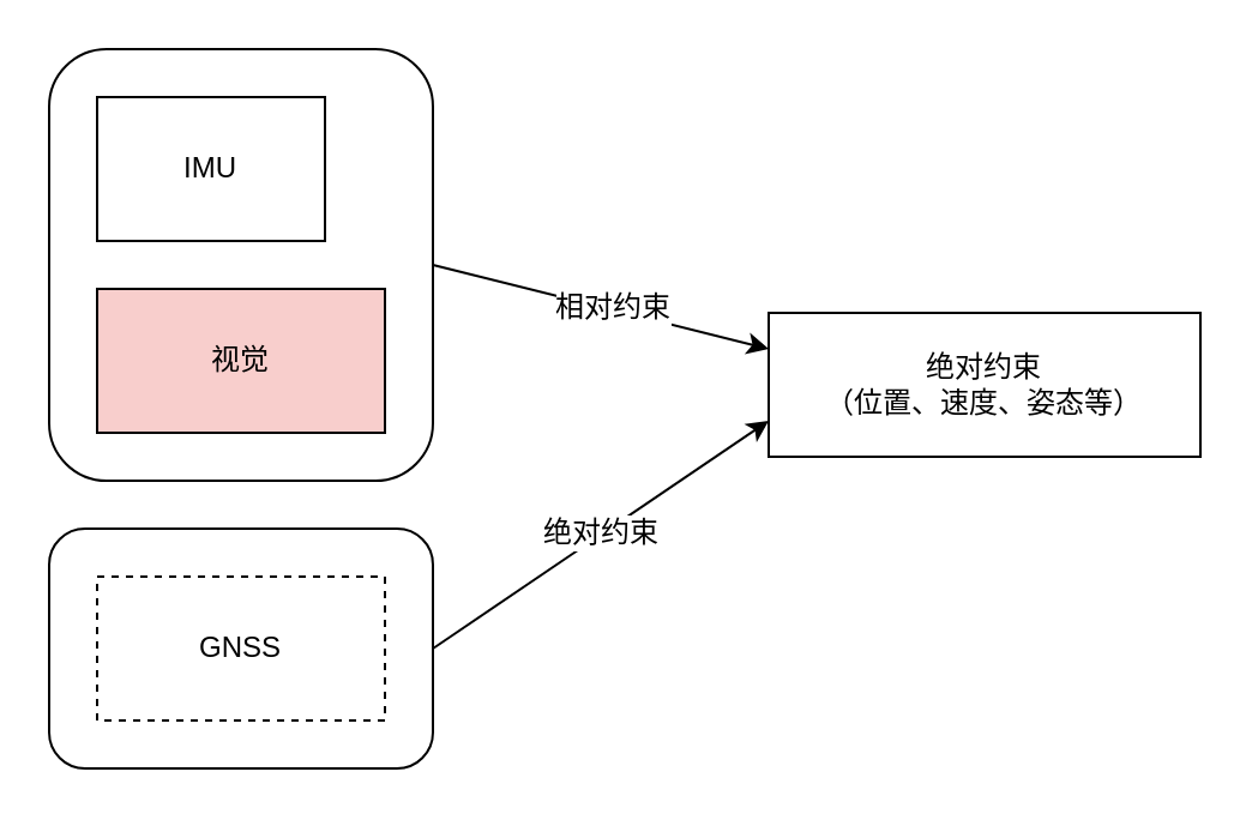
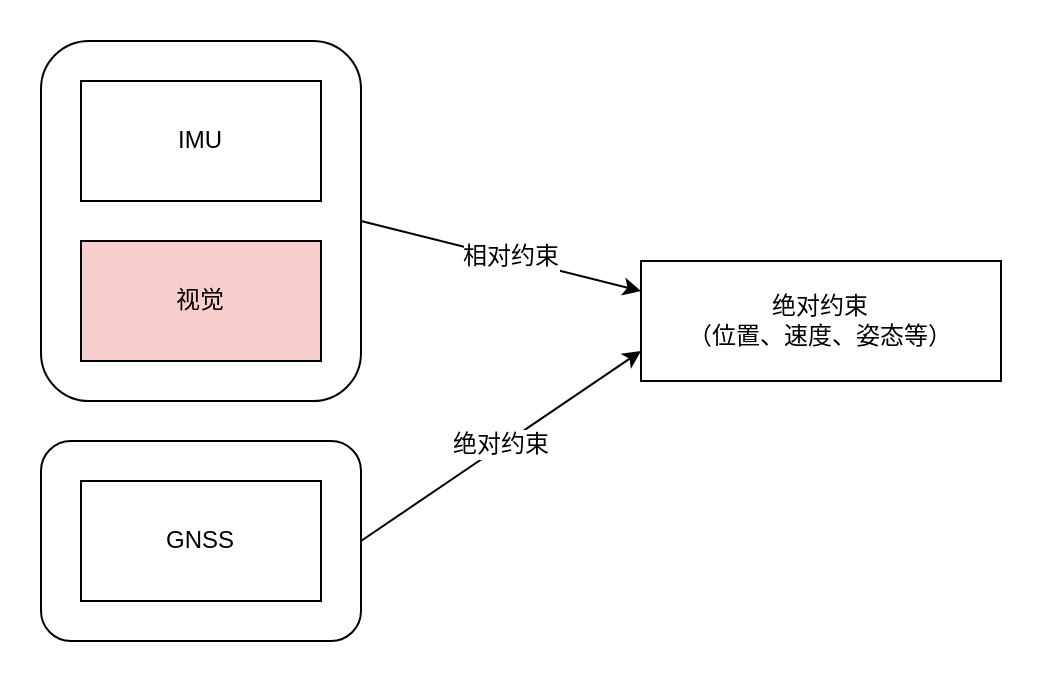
  <mxCell id="0" />
  <mxCell id="1" parent="0" />
  <mxCell id="2" value="" style="rounded=1;whiteSpace=wrap;html=1;" vertex="1" parent="1"><mxGeometry x="20" y="220" width="160" height="100" as="geometry" /></mxCell>
  <mxCell id="3" value="" style="rounded=1;whiteSpace=wrap;html=1;" vertex="1" parent="1"><mxGeometry x="20" y="20" width="160" height="180" as="geometry" /></mxCell>
- <mxCell id="4" value="IMU" style="rounded=0;whiteSpace=wrap;html=1;" vertex="1" parent="1"><mxGeometry x="40" y="40" width="95" height="60" as="geometry" /></mxCell>
+ <mxCell id="4" value="IMU" style="rounded=0;whiteSpace=wrap;html=1;" vertex="1" parent="1"><mxGeometry x="40" y="40" width="120" height="60" as="geometry" /></mxCell>
  <mxCell id="5" value="视觉" style="rounded=0;whiteSpace=wrap;html=1;fillColor=#f8cecc;" vertex="1" parent="1"><mxGeometry x="40" y="120" width="120" height="60" as="geometry" /></mxCell>
  <mxCell id="6" value="绝对约束&lt;br&gt;（位置、速度、姿态等）" style="rounded=0;whiteSpace=wrap;html=1;" vertex="1" parent="1"><mxGeometry x="320" y="130" width="180" height="60" as="geometry" /></mxCell>
- <mxCell id="7" value="GNSS" style="rounded=0;whiteSpace=wrap;html=1;dashed=1;" vertex="1" parent="1"><mxGeometry x="40" y="240" width="120" height="60" as="geometry" /></mxCell>
+ <mxCell id="7" value="GNSS" style="rounded=0;whiteSpace=wrap;html=1;" vertex="1" parent="1"><mxGeometry x="40" y="240" width="120" height="60" as="geometry" /></mxCell>
  <mxCell id="8" value="" style="endArrow=classic;html=1;entryX=0;entryY=0.25;entryDx=0;entryDy=0;exitX=1;exitY=0.5;exitDx=0;exitDy=0;" edge="1" parent="1" source="3" target="6"><mxGeometry width="50" height="50" relative="1" as="geometry"><mxPoint x="20" y="370" as="sourcePoint" /><mxPoint x="70" y="320" as="targetPoint" /></mxGeometry></mxCell>
  <mxCell id="9" value="相对约束" style="text;html=1;resizable=0;points=[];align=center;verticalAlign=middle;labelBackgroundColor=#ffffff;" vertex="1" connectable="0" parent="8"><mxGeometry x="0.069" y="1" relative="1" as="geometry"><mxPoint as="offset" /></mxGeometry></mxCell>
  <mxCell id="10" value="" style="endArrow=classic;html=1;entryX=0;entryY=0.75;entryDx=0;entryDy=0;exitX=1;exitY=0.5;exitDx=0;exitDy=0;" edge="1" parent="1" source="2" target="6"><mxGeometry width="50" height="50" relative="1" as="geometry"><mxPoint x="240" y="260" as="sourcePoint" /><mxPoint x="290" y="210" as="targetPoint" /></mxGeometry></mxCell>
  <mxCell id="11" value="绝对约束" style="text;html=1;resizable=0;points=[];align=center;verticalAlign=middle;labelBackgroundColor=#ffffff;" vertex="1" connectable="0" parent="10"><mxGeometry x="0.01" y="1" relative="1" as="geometry"><mxPoint as="offset" /></mxGeometry></mxCell>
